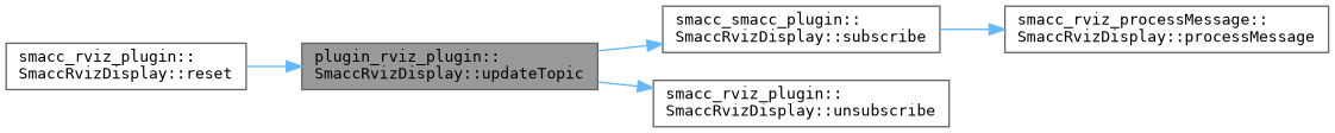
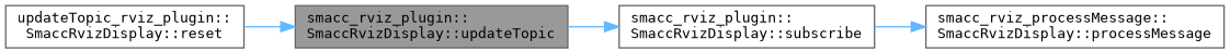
  digraph {
    fontname="DejaVu Sans Mono"
    rankdir=LR
    node [color=grey40 fillcolor=white fontname="DejaVu Sans Mono" fontsize=10 shape=box style=filled]
    edge [color=steelblue1 fontname="DejaVu Sans Mono" fontsize=10 labelfontname=Helvetica labelfontsize=10 style=solid]
-   n1 [color=gray40 fillcolor=grey60 fontcolor=black height=0.2 label="plugin_rviz_plugin::\lSmaccRvizDisplay::updateTopic" width=0.4]
-   n2 [height=0.2 label="smacc_smacc_plugin::\lSmaccRvizDisplay::subscribe" width=0.4]
-   n3 [height=0.2 label="smacc_rviz_plugin::\lSmaccRvizDisplay::unsubscribe" width=0.4]
-   n4 [height=0.2 label="smacc_rviz_plugin::\lSmaccRvizDisplay::reset" width=0.4]
+   n1 [color=gray40 fillcolor=grey60 fontcolor=black height=0.2 label="smacc_rviz_plugin::\lSmaccRvizDisplay::updateTopic" width=0.4]
+   n2 [height=0.2 label="smacc_rviz_plugin::\lSmaccRvizDisplay::subscribe" width=0.4]
+   n4 [height=0.2 label="updateTopic_rviz_plugin::\lSmaccRvizDisplay::reset" width=0.4]
    n5 [height=0.2 label="smacc_rviz_processMessage::\lSmaccRvizDisplay::processMessage" width=0.4]
    n1 -> n2
-   n1 -> n3
    n2 -> n5
    n4 -> n1
  }
